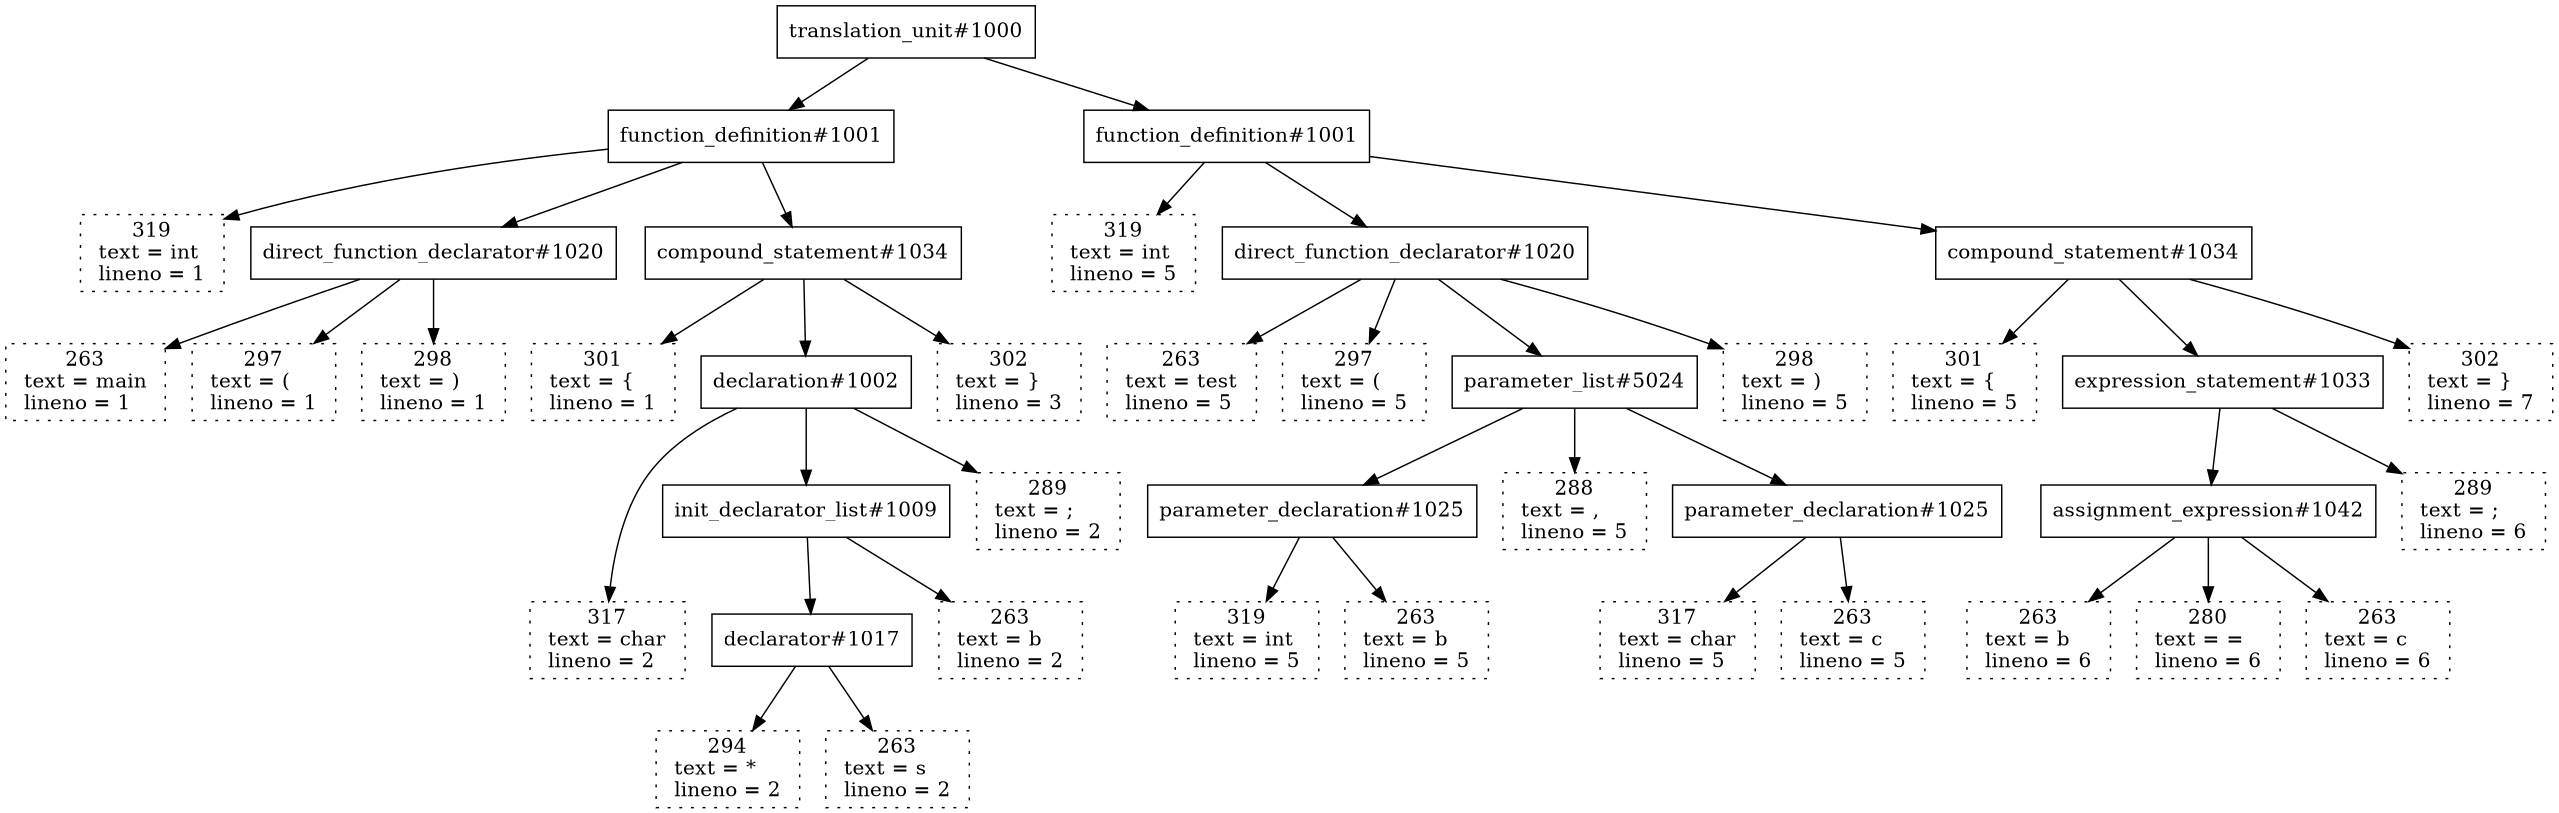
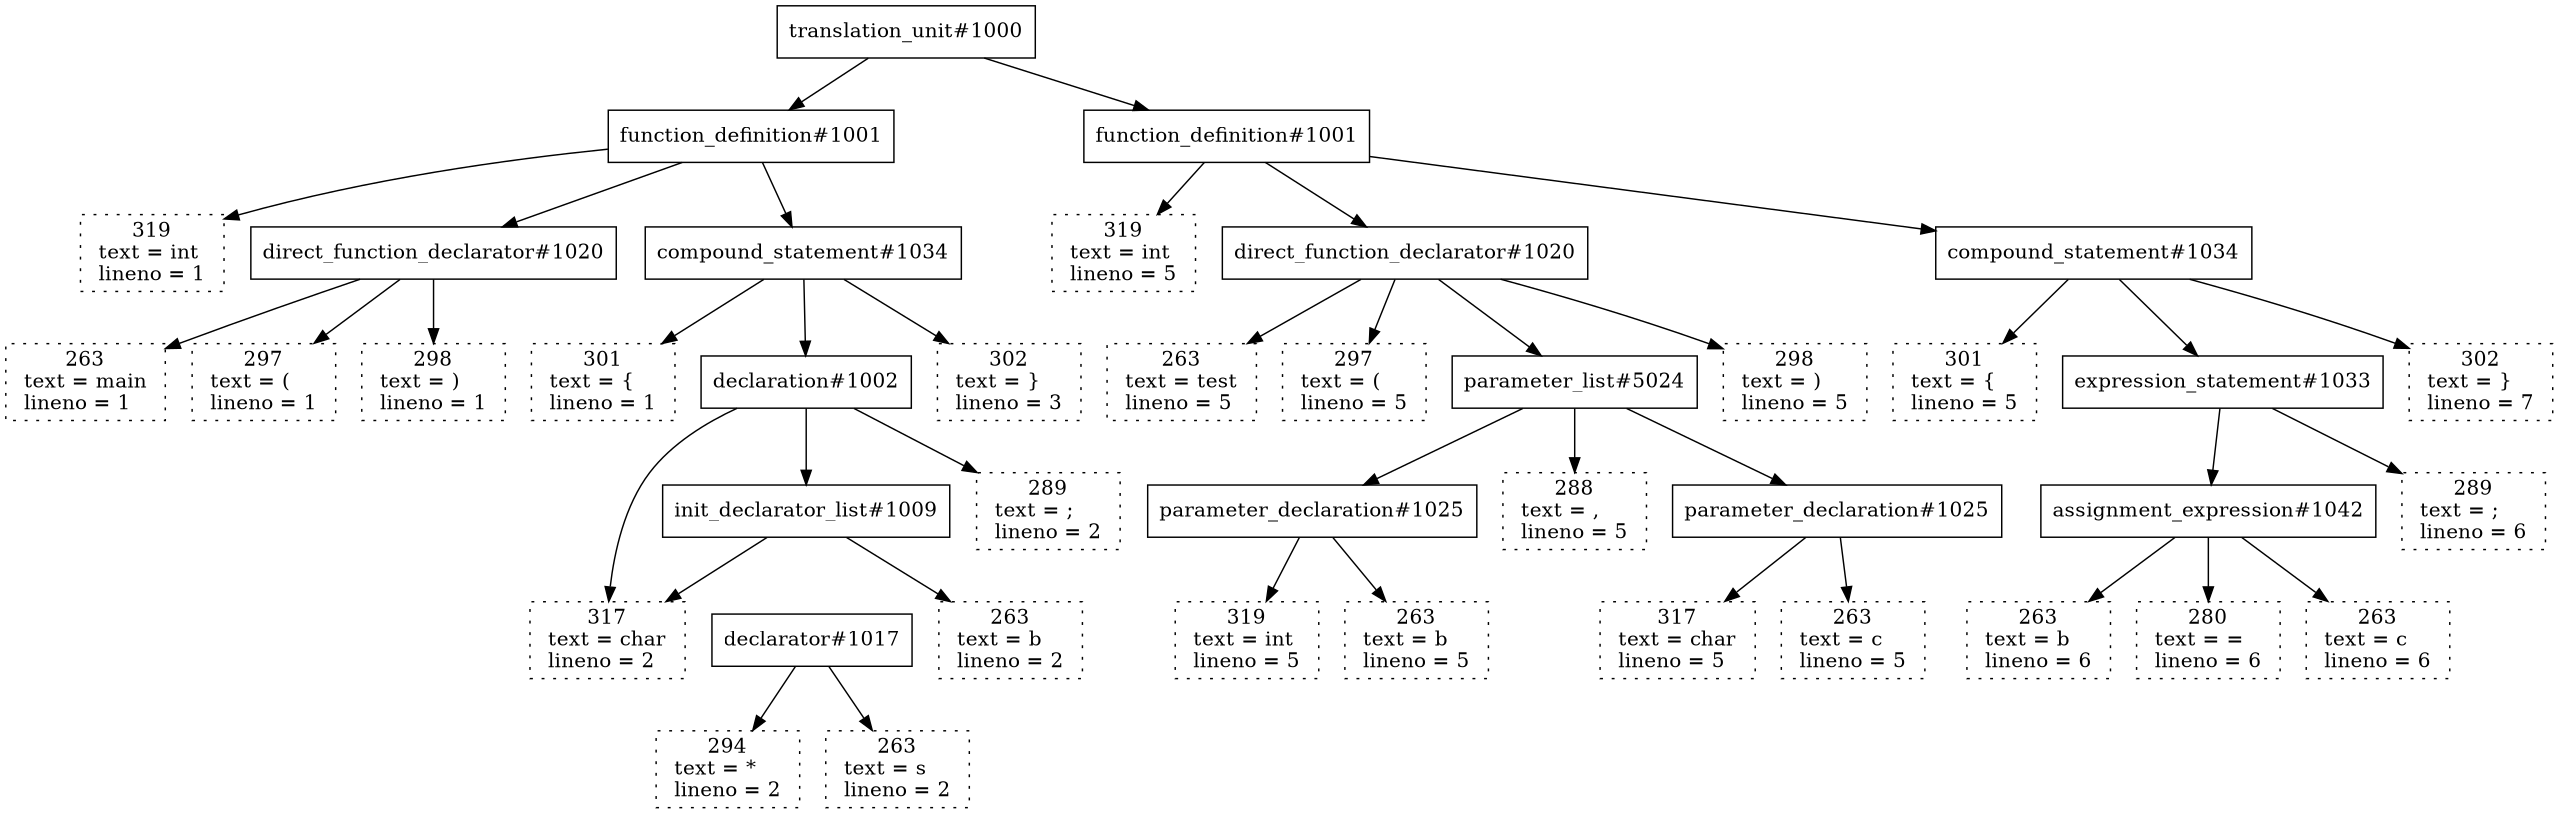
  digraph {
    node [shape=box style=dotted]
    n1 [label="translation_unit#1000" style=""]
    n2 [label="function_definition#1001" style=""]
    n3 [label="function_definition#1001" style=""]
    n4 [label=" 319 \n text = int \l lineno = 1 \l"]
    n5 [label="direct_function_declarator#1020" style=""]
    n6 [label="compound_statement#1034" style=""]
    n7 [label=" 319 \n text = int \l lineno = 5 \l"]
    n8 [label="direct_function_declarator#1020" style=""]
    n9 [label="compound_statement#1034" style=""]
    n10 [label=" 263 \n text = main \l lineno = 1 \l"]
    n11 [label=" 297 \n text = ( \l lineno = 1 \l"]
    n12 [label=" 298 \n text = ) \l lineno = 1 \l"]
    n13 [label=" 301 \n text = { \l lineno = 1 \l"]
    n14 [label="declaration#1002" style=""]
    n15 [label=" 302 \n text = } \l lineno = 3 \l"]
    n16 [label=" 317 \n text = char \l lineno = 2 \l"]
    n17 [label="init_declarator_list#1009" style=""]
    n18 [label=" 289 \n text = ; \l lineno = 2 \l"]
    n19 [label="declarator#1017" style=""]
    n20 [label=" 263 \n text = b \l lineno = 2 \l"]
    n21 [label=" 294 \n text = * \l lineno = 2 \l"]
    n22 [label=" 263 \n text = s \l lineno = 2 \l"]
    n23 [label=" 263 \n text = test \l lineno = 5 \l"]
    n24 [label=" 297 \n text = ( \l lineno = 5 \l"]
    n25 [label="parameter_list#5024" style=""]
    n26 [label=" 298 \n text = ) \l lineno = 5 \l"]
    n27 [label=" 301 \n text = { \l lineno = 5 \l"]
    n28 [label="expression_statement#1033" style=""]
    n29 [label=" 302 \n text = } \l lineno = 7 \l"]
    n30 [label="parameter_declaration#1025" style=""]
    n31 [label=" 288 \n text = , \l lineno = 5 \l"]
    n32 [label="parameter_declaration#1025" style=""]
    n33 [label=" 319 \n text = int \l lineno = 5 \l"]
    n34 [label=" 263 \n text = b \l lineno = 5 \l"]
    n35 [label=" 317 \n text = char \l lineno = 5 \l"]
    n36 [label=" 263 \n text = c \l lineno = 5 \l"]
    n37 [label="assignment_expression#1042" style=""]
    n38 [label=" 289 \n text = ; \l lineno = 6 \l"]
    n39 [label=" 263 \n text = b \l lineno = 6 \l"]
    n40 [label=" 280 \n text = = \l lineno = 6 \l"]
    n41 [label=" 263 \n text = c \l lineno = 6 \l"]
    n1 -> n2
    n1 -> n3
    n2 -> n4
    n2 -> n5
    n2 -> n6
    n3 -> n7
    n3 -> n8
    n3 -> n9
    n5 -> n10
    n5 -> n11
    n5 -> n12
    n6 -> n13
    n6 -> n14
    n6 -> n15
    n8 -> n23
    n8 -> n24
    n8 -> n25
    n8 -> n26
    n9 -> n27
    n9 -> n28
    n9 -> n29
    n14 -> n16
    n14 -> n17
    n14 -> n18
-   n17 -> n19
+   n17 -> n16
    n17 -> n20
    n19 -> n21
    n19 -> n22
    n25 -> n30
    n25 -> n31
    n25 -> n32
    n28 -> n37
    n28 -> n38
    n30 -> n33
    n30 -> n34
    n32 -> n35
    n32 -> n36
    n37 -> n39
    n37 -> n40
    n37 -> n41
  }
